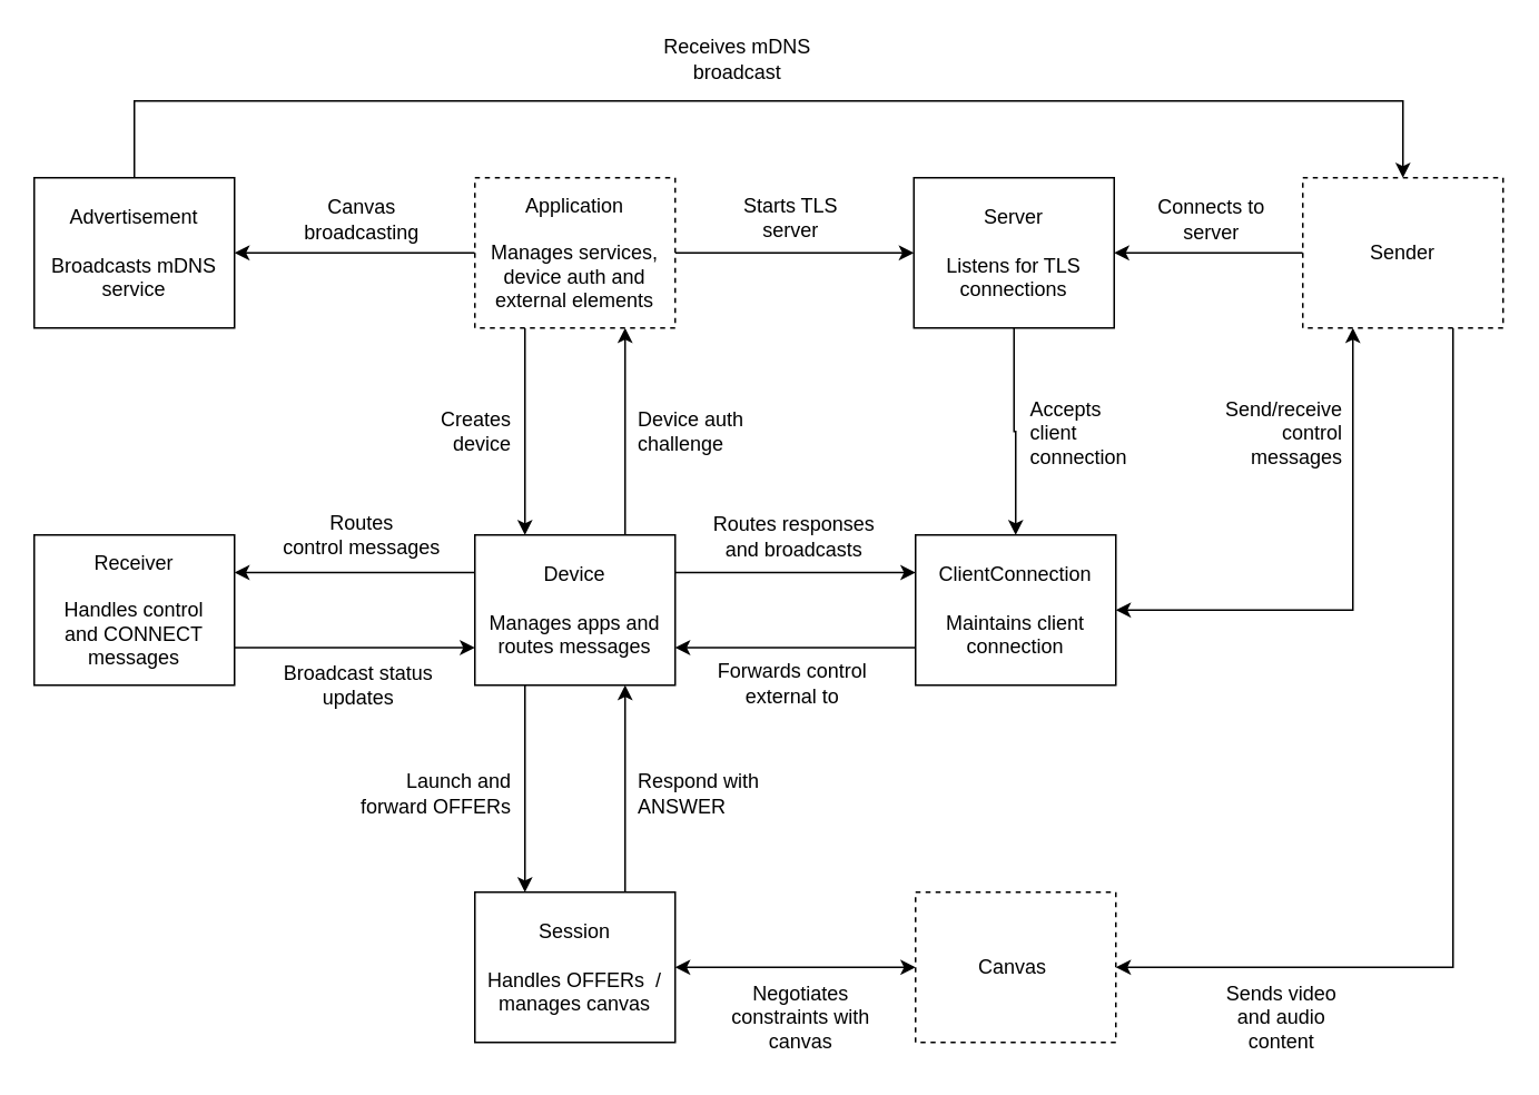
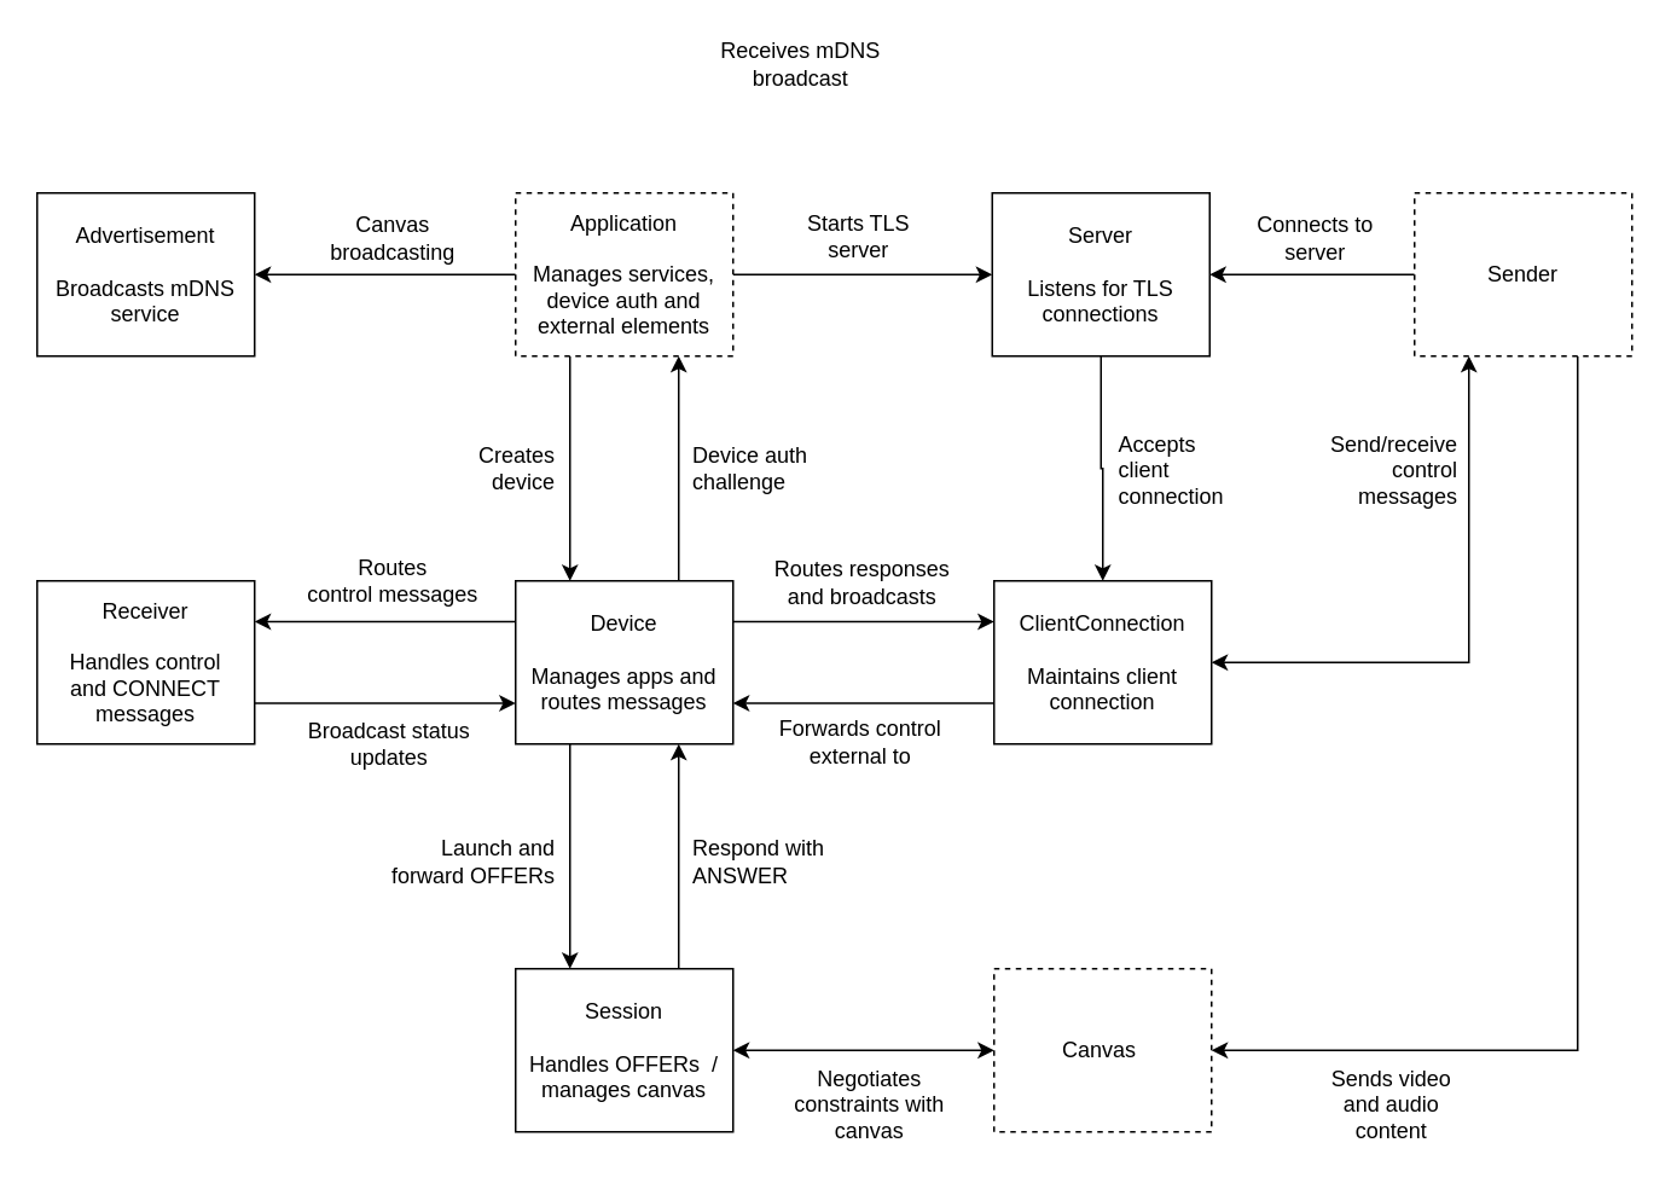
  <mxCell id="0" />
  <mxCell id="1" parent="0" />
  <mxCell id="2" style="edgeStyle=orthogonalEdgeStyle;rounded=0;orthogonalLoop=1;jettySize=auto;html=1;exitX=0;exitY=0.25;exitDx=0;exitDy=0;entryX=1;entryY=0.25;entryDx=0;entryDy=0;startArrow=classic;startFill=1;endArrow=none;endFill=0;" parent="1" source="20" target="7" edge="1"><mxGeometry relative="1" as="geometry" /></mxCell>
  <mxCell id="3" style="edgeStyle=orthogonalEdgeStyle;rounded=0;orthogonalLoop=1;jettySize=auto;html=1;exitX=0.25;exitY=0;exitDx=0;exitDy=0;startArrow=classic;startFill=1;endArrow=none;endFill=0;entryX=0.25;entryY=1;entryDx=0;entryDy=0;" parent="1" source="7" target="33" edge="1"><mxGeometry relative="1" as="geometry"><mxPoint x="327" y="220" as="targetPoint" /></mxGeometry></mxCell>
  <mxCell id="4" style="edgeStyle=orthogonalEdgeStyle;rounded=0;orthogonalLoop=1;jettySize=auto;html=1;exitX=0.25;exitY=0;exitDx=0;exitDy=0;entryX=0.25;entryY=1;entryDx=0;entryDy=0;startArrow=classic;startFill=1;endArrow=none;endFill=0;" parent="1" source="29" target="7" edge="1"><mxGeometry relative="1" as="geometry" /></mxCell>
  <mxCell id="5" style="edgeStyle=orthogonalEdgeStyle;rounded=0;orthogonalLoop=1;jettySize=auto;html=1;exitX=0.75;exitY=1;exitDx=0;exitDy=0;entryX=0.75;entryY=0;entryDx=0;entryDy=0;startArrow=classic;startFill=1;endArrow=none;endFill=0;" parent="1" source="7" target="29" edge="1"><mxGeometry relative="1" as="geometry" /></mxCell>
  <mxCell id="6" style="edgeStyle=orthogonalEdgeStyle;rounded=0;orthogonalLoop=1;jettySize=auto;html=1;exitX=0;exitY=0.75;exitDx=0;exitDy=0;entryX=1;entryY=0.75;entryDx=0;entryDy=0;startArrow=classic;startFill=1;endArrow=none;endFill=0;" parent="1" source="7" target="9" edge="1"><mxGeometry relative="1" as="geometry" /></mxCell>
  <mxCell id="7" value="Device&lt;br&gt;&lt;br&gt;Manages apps and routes messages" style="rounded=0;whiteSpace=wrap;html=1;" parent="1" vertex="1"><mxGeometry x="284" y="320" width="120" height="90" as="geometry" /></mxCell>
  <mxCell id="8" style="edgeStyle=orthogonalEdgeStyle;rounded=0;orthogonalLoop=1;jettySize=auto;html=1;exitX=1;exitY=0.25;exitDx=0;exitDy=0;entryX=0;entryY=0.25;entryDx=0;entryDy=0;startArrow=classic;startFill=1;endArrow=none;endFill=0;" parent="1" source="9" target="7" edge="1"><mxGeometry relative="1" as="geometry" /></mxCell>
  <mxCell id="9" value="Receiver&lt;br&gt;&lt;br&gt;Handles control &lt;br&gt;and CONNECT&lt;br&gt;messages" style="rounded=0;whiteSpace=wrap;html=1;" parent="1" vertex="1"><mxGeometry x="20" y="320" width="120" height="90" as="geometry" /></mxCell>
  <mxCell id="10" style="edgeStyle=orthogonalEdgeStyle;rounded=0;orthogonalLoop=1;jettySize=auto;html=1;startArrow=classic;startFill=1;endArrow=none;endFill=0;" parent="1" source="11" target="33" edge="1"><mxGeometry relative="1" as="geometry" /></mxCell>
  <mxCell id="11" value="Server&lt;br&gt;&lt;br&gt;Listens for TLS connections" style="rounded=0;whiteSpace=wrap;html=1;" parent="1" vertex="1"><mxGeometry x="547" y="106" width="120" height="90" as="geometry" /></mxCell>
  <mxCell id="12" style="edgeStyle=orthogonalEdgeStyle;rounded=0;orthogonalLoop=1;jettySize=auto;html=1;entryX=0;entryY=0.5;entryDx=0;entryDy=0;startArrow=classic;startFill=1;endArrow=none;endFill=0;exitX=1;exitY=0.5;exitDx=0;exitDy=0;" parent="1" source="14" target="33" edge="1"><mxGeometry relative="1" as="geometry"><mxPoint x="166" y="160" as="sourcePoint" /></mxGeometry></mxCell>
- <mxCell id="13" style="edgeStyle=orthogonalEdgeStyle;rounded=0;orthogonalLoop=1;jettySize=auto;html=1;entryX=0.5;entryY=0;entryDx=0;entryDy=0;startArrow=classic;startFill=1;endArrow=none;endFill=0;exitX=0.5;exitY=0;exitDx=0;exitDy=0;" parent="1" source="17" target="14" edge="1"><mxGeometry relative="1" as="geometry"><Array as="points"><mxPoint x="840" y="60" /><mxPoint x="80" y="60" /></Array><mxPoint x="116" y="115" as="targetPoint" /></mxGeometry></mxCell>
  <mxCell id="14" value="Advertisement&lt;br&gt;&lt;br&gt;Broadcasts mDNS&lt;br&gt;service" style="rounded=0;whiteSpace=wrap;html=1;" parent="1" vertex="1"><mxGeometry x="20" y="106" width="120" height="90" as="geometry" /></mxCell>
  <mxCell id="15" style="edgeStyle=orthogonalEdgeStyle;rounded=0;orthogonalLoop=1;jettySize=auto;html=1;" parent="1" source="17" target="11" edge="1"><mxGeometry relative="1" as="geometry" /></mxCell>
  <mxCell id="16" style="edgeStyle=orthogonalEdgeStyle;rounded=0;orthogonalLoop=1;jettySize=auto;html=1;exitX=1;exitY=0.5;exitDx=0;exitDy=0;entryX=0.75;entryY=1;entryDx=0;entryDy=0;startArrow=classic;startFill=1;endArrow=none;endFill=0;" parent="1" source="39" target="17" edge="1"><mxGeometry relative="1" as="geometry"><Array as="points"><mxPoint x="870" y="579" /></Array></mxGeometry></mxCell>
  <mxCell id="17" value="Sender" style="rounded=0;whiteSpace=wrap;html=1;dashed=1;" parent="1" vertex="1"><mxGeometry x="780" y="106" width="120" height="90" as="geometry" /></mxCell>
  <mxCell id="18" value="Connects to&lt;br&gt;server" style="text;html=1;align=center;verticalAlign=middle;resizable=0;points=[];autosize=1;strokeColor=none;fillColor=none;" parent="1" vertex="1"><mxGeometry x="685" y="116" width="80" height="30" as="geometry" /></mxCell>
  <mxCell id="19" style="edgeStyle=orthogonalEdgeStyle;rounded=0;orthogonalLoop=1;jettySize=auto;html=1;startArrow=classic;startFill=1;endArrow=none;endFill=0;exitX=1;exitY=0.75;exitDx=0;exitDy=0;entryX=0;entryY=0.75;entryDx=0;entryDy=0;" parent="1" source="7" target="20" edge="1"><mxGeometry relative="1" as="geometry" /></mxCell>
  <mxCell id="20" value="ClientConnection&lt;br&gt;&lt;br&gt;Maintains client connection" style="rounded=0;whiteSpace=wrap;html=1;" parent="1" vertex="1"><mxGeometry x="548" y="320" width="120" height="90" as="geometry" /></mxCell>
  <mxCell id="21" style="edgeStyle=orthogonalEdgeStyle;rounded=0;orthogonalLoop=1;jettySize=auto;html=1;exitX=0.5;exitY=1;exitDx=0;exitDy=0;entryX=0.5;entryY=0;entryDx=0;entryDy=0;" parent="1" source="11" target="20" edge="1"><mxGeometry relative="1" as="geometry"><mxPoint x="604" y="220" as="sourcePoint" /><mxPoint x="604" y="140" as="targetPoint" /></mxGeometry></mxCell>
  <mxCell id="22" value="Accepts&lt;br&gt;client&lt;br&gt;connection" style="text;html=1;align=left;verticalAlign=middle;resizable=0;points=[];autosize=1;strokeColor=none;fillColor=none;" parent="1" vertex="1"><mxGeometry x="615" y="234" width="70" height="50" as="geometry" /></mxCell>
  <mxCell id="23" style="edgeStyle=orthogonalEdgeStyle;rounded=0;orthogonalLoop=1;jettySize=auto;html=1;exitX=0.25;exitY=1;exitDx=0;exitDy=0;entryX=1;entryY=0.5;entryDx=0;entryDy=0;startArrow=classic;startFill=1;" parent="1" source="17" target="20" edge="1"><mxGeometry relative="1" as="geometry"><mxPoint x="604" y="140" as="sourcePoint" /><mxPoint x="604" y="220" as="targetPoint" /><Array as="points"><mxPoint x="810" y="365" /></Array></mxGeometry></mxCell>
  <mxCell id="24" value="Send/receive&lt;br&gt;control &lt;br&gt;messages" style="text;html=1;align=right;verticalAlign=middle;resizable=0;points=[];autosize=1;strokeColor=none;fillColor=none;" parent="1" vertex="1"><mxGeometry x="715" y="234" width="90" height="50" as="geometry" /></mxCell>
  <mxCell id="25" value="Forwards control&lt;br&gt;external to" style="text;html=1;align=center;verticalAlign=middle;resizable=0;points=[];autosize=1;strokeColor=none;fillColor=none;" parent="1" vertex="1"><mxGeometry x="424" y="394" width="100" height="30" as="geometry" /></mxCell>
  <mxCell id="26" value="Routes responses&lt;br&gt;and broadcasts" style="text;html=1;align=center;verticalAlign=middle;resizable=0;points=[];autosize=1;strokeColor=none;fillColor=none;" parent="1" vertex="1"><mxGeometry x="420" y="306" width="110" height="30" as="geometry" /></mxCell>
  <mxCell id="27" value="Broadcast status&lt;br&gt;updates" style="text;html=1;align=center;verticalAlign=middle;resizable=0;points=[];autosize=1;strokeColor=none;fillColor=none;" parent="1" vertex="1"><mxGeometry x="164" y="395" width="100" height="30" as="geometry" /></mxCell>
  <mxCell id="28" value="Routes&lt;br&gt;control messages" style="text;html=1;align=center;verticalAlign=middle;resizable=0;points=[];autosize=1;strokeColor=none;fillColor=none;" parent="1" vertex="1"><mxGeometry x="161" y="305" width="110" height="30" as="geometry" /></mxCell>
  <mxCell id="29" value="Session&lt;br&gt;&lt;br&gt;Handles OFFERs&amp;nbsp; / manages canvas" style="rounded=0;whiteSpace=wrap;html=1;" parent="1" vertex="1"><mxGeometry x="284" y="534" width="120" height="90" as="geometry" /></mxCell>
  <mxCell id="30" value="Launch and &lt;br&gt;forward OFFERs" style="text;html=1;align=right;verticalAlign=middle;resizable=0;points=[];autosize=1;strokeColor=none;fillColor=none;" parent="1" vertex="1"><mxGeometry x="197" y="460" width="110" height="30" as="geometry" /></mxCell>
  <mxCell id="31" value="Respond with&lt;br&gt;ANSWER" style="text;html=1;align=left;verticalAlign=middle;resizable=0;points=[];autosize=1;strokeColor=none;fillColor=none;" parent="1" vertex="1"><mxGeometry x="380" y="460" width="90" height="30" as="geometry" /></mxCell>
  <mxCell id="32" style="edgeStyle=orthogonalEdgeStyle;rounded=0;orthogonalLoop=1;jettySize=auto;html=1;exitX=0.75;exitY=1;exitDx=0;exitDy=0;entryX=0.75;entryY=0;entryDx=0;entryDy=0;startArrow=classic;startFill=1;endArrow=none;endFill=0;" parent="1" source="33" target="7" edge="1"><mxGeometry relative="1" as="geometry" /></mxCell>
  <mxCell id="33" value="Application&lt;br&gt;&lt;br&gt;Manages services, device auth and external elements" style="rounded=0;whiteSpace=wrap;html=1;dashed=1;" parent="1" vertex="1"><mxGeometry x="284" y="106" width="120" height="90" as="geometry" /></mxCell>
  <mxCell id="34" value="Starts TLS&lt;br&gt;server" style="text;html=1;align=center;verticalAlign=middle;resizable=0;points=[];autosize=1;strokeColor=none;fillColor=none;" parent="1" vertex="1"><mxGeometry x="438" y="115" width="70" height="30" as="geometry" /></mxCell>
  <mxCell id="35" value="Canvas&lt;br&gt;broadcasting" style="text;html=1;align=center;verticalAlign=middle;resizable=0;points=[];autosize=1;strokeColor=none;fillColor=none;" parent="1" vertex="1"><mxGeometry x="176" y="116" width="80" height="30" as="geometry" /></mxCell>
  <mxCell id="36" value="Device auth&lt;br&gt;challenge" style="text;html=1;align=left;verticalAlign=middle;resizable=0;points=[];autosize=1;strokeColor=none;fillColor=none;" parent="1" vertex="1"><mxGeometry x="380" y="243" width="80" height="30" as="geometry" /></mxCell>
  <mxCell id="37" value="Creates&lt;br&gt;&lt;div style=&quot;&quot;&gt;&lt;span&gt;device&lt;/span&gt;&lt;/div&gt;" style="text;html=1;align=right;verticalAlign=middle;resizable=0;points=[];autosize=1;strokeColor=none;fillColor=none;" parent="1" vertex="1"><mxGeometry x="247" y="243" width="60" height="30" as="geometry" /></mxCell>
  <mxCell id="38" style="edgeStyle=orthogonalEdgeStyle;rounded=0;orthogonalLoop=1;jettySize=auto;html=1;exitX=0;exitY=0.5;exitDx=0;exitDy=0;entryX=1;entryY=0.5;entryDx=0;entryDy=0;startArrow=classic;startFill=1;endArrow=classic;endFill=1;" parent="1" source="39" target="29" edge="1"><mxGeometry relative="1" as="geometry" /></mxCell>
  <mxCell id="39" value="Canvas&amp;nbsp;" style="rounded=0;whiteSpace=wrap;html=1;dashed=1;" parent="1" vertex="1"><mxGeometry x="548" y="534" width="120" height="90" as="geometry" /></mxCell>
  <mxCell id="40" value="Negotiates&lt;br&gt;constraints with&lt;br&gt;canvas" style="text;html=1;align=center;verticalAlign=middle;resizable=0;points=[];autosize=1;strokeColor=none;fillColor=none;" parent="1" vertex="1"><mxGeometry x="429" y="584" width="100" height="50" as="geometry" /></mxCell>
  <mxCell id="41" value="Receives mDNS&lt;br&gt;broadcast" style="text;html=1;align=center;verticalAlign=middle;resizable=0;points=[];autosize=1;strokeColor=none;fillColor=none;" parent="1" vertex="1"><mxGeometry x="391" y="20" width="100" height="30" as="geometry" /></mxCell>
  <mxCell id="42" value="Sends video&lt;br&gt;&lt;div style=&quot;&quot;&gt;&lt;span&gt;and&amp;nbsp;&lt;/span&gt;&lt;span&gt;audio&lt;/span&gt;&lt;/div&gt;&lt;div style=&quot;&quot;&gt;&lt;span&gt;content&lt;/span&gt;&lt;/div&gt;" style="text;html=1;align=center;verticalAlign=middle;resizable=0;points=[];autosize=1;strokeColor=none;fillColor=none;" parent="1" vertex="1"><mxGeometry x="727" y="584" width="80" height="50" as="geometry" /></mxCell>
